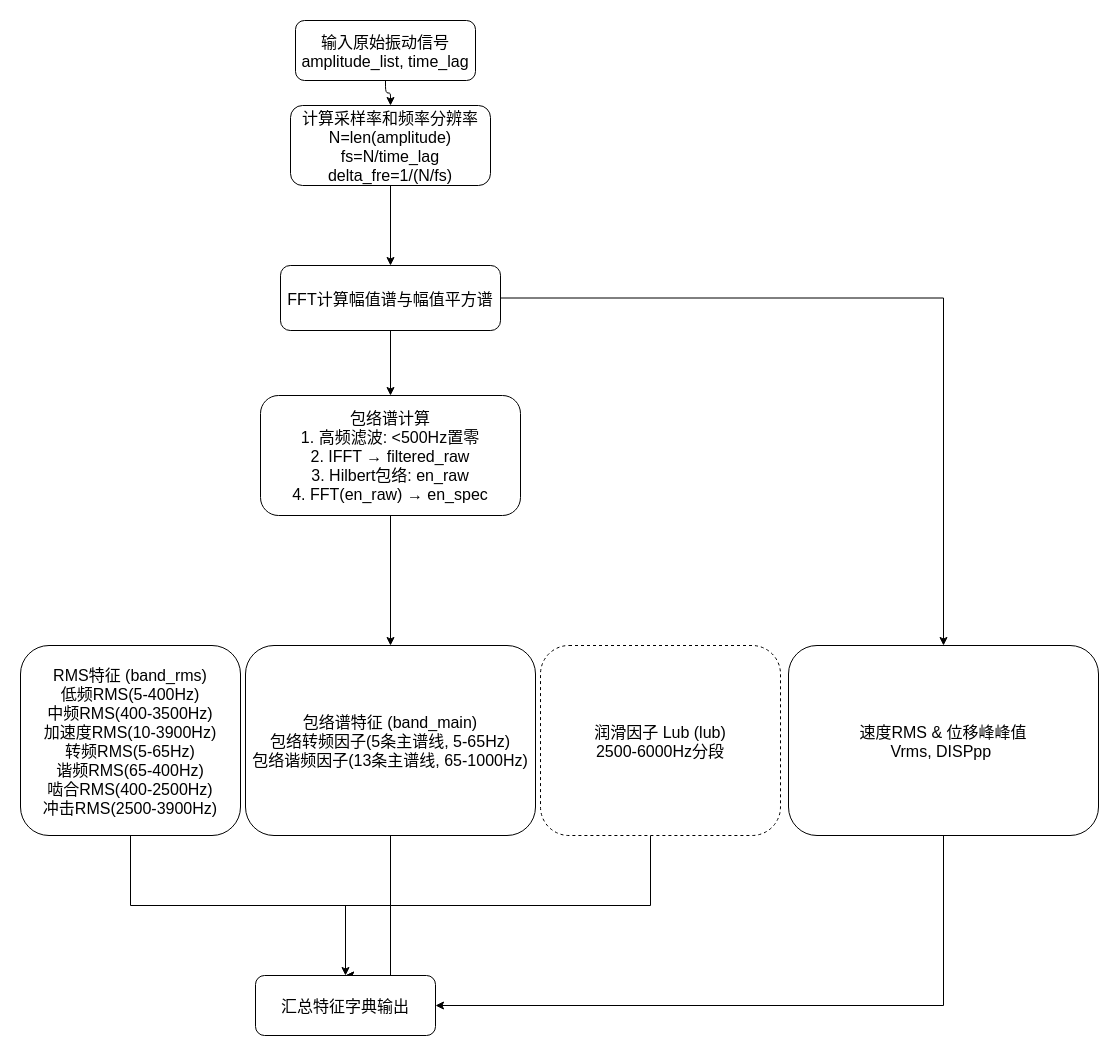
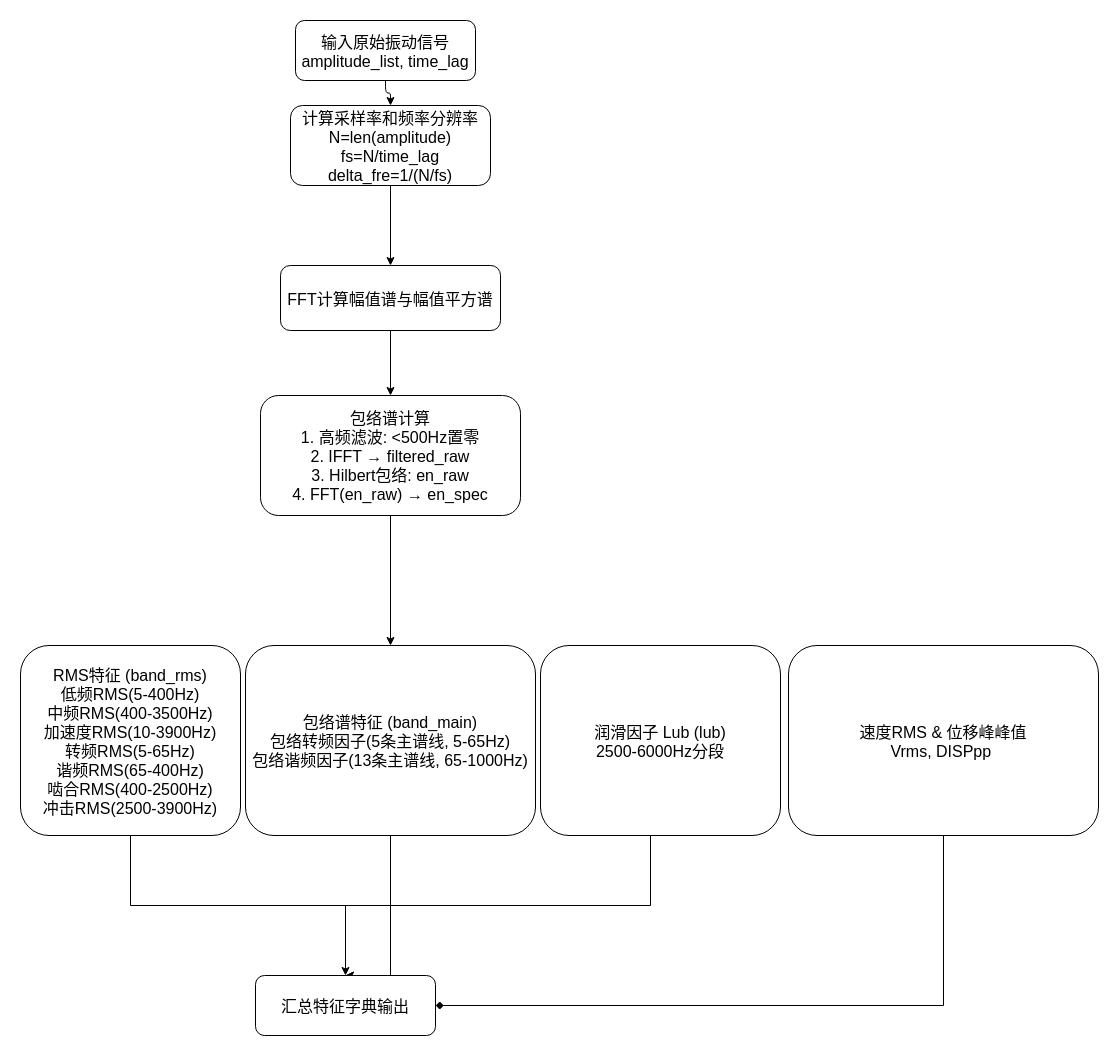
  <mxCell id="0" />
  <mxCell id="1" parent="0" />
  <mxCell id="2" value="输入原始振动信号 &#10;amplitude_list, time_lag" style="rounded=1;fontSize=16;" parent="1" vertex="1"><mxGeometry x="295" y="20" width="180" height="60" as="geometry" /></mxCell>
  <mxCell id="3" value="计算采样率和频率分辨率 &#10;N=len(amplitude) &#10;fs=N/time_lag &#10;delta_fre=1/(N/fs)" style="rounded=1;fontSize=16;" parent="1" vertex="1"><mxGeometry x="290" y="105" width="200" height="80" as="geometry" /></mxCell>
- <mxCell id="4" style="edgeStyle=orthogonalEdgeStyle;rounded=0;orthogonalLoop=1;jettySize=auto;html=1;entryX=0.5;entryY=0;entryDx=0;entryDy=0;" parent="1" source="5" target="14" edge="1"><mxGeometry relative="1" as="geometry" /></mxCell>
  <mxCell id="5" value="FFT计算幅值谱与幅值平方谱" style="rounded=1;fontSize=16;" parent="1" vertex="1"><mxGeometry x="280" y="265" width="220" height="65" as="geometry" /></mxCell>
  <mxCell id="6" value="包络谱计算 &#10;1. 高频滤波: &lt;500Hz置零 &#10;2. IFFT → filtered_raw &#10;3. Hilbert包络: en_raw &#10;4. FFT(en_raw) → en_spec" style="rounded=1;fontSize=16;" parent="1" vertex="1"><mxGeometry x="260" y="395" width="260" height="120" as="geometry" /></mxCell>
  <mxCell id="7" style="edgeStyle=orthogonalEdgeStyle;rounded=0;orthogonalLoop=1;jettySize=auto;html=1;entryX=0.5;entryY=0;entryDx=0;entryDy=0;fontSize=16;" parent="1" source="8" target="15" edge="1"><mxGeometry relative="1" as="geometry"><Array as="points"><mxPoint x="130" y="905" /><mxPoint x="390" y="905" /></Array></mxGeometry></mxCell>
  <mxCell id="8" value="RMS特征 (band_rms) &#10;低频RMS(5-400Hz) &#10;中频RMS(400-3500Hz) &#10;加速度RMS(10-3900Hz) &#10;转频RMS(5-65Hz) &#10;谐频RMS(65-400Hz) &#10;啮合RMS(400-2500Hz) &#10;冲击RMS(2500-3900Hz)" style="rounded=1;fontSize=16;" parent="1" vertex="1"><mxGeometry x="20" y="645" width="220" height="190" as="geometry" /></mxCell>
- <mxCell id="9" style="edgeStyle=orthogonalEdgeStyle;rounded=0;orthogonalLoop=1;jettySize=auto;html=1;entryX=0.5;entryY=0;entryDx=0;entryDy=0;fontSize=16;" parent="1" source="10" target="15" edge="1"><mxGeometry relative="1" as="geometry"><Array as="points"><mxPoint x="650" y="905" /><mxPoint x="390" y="905" /></Array></mxGeometry></mxCell>
- <mxCell id="10" value="润滑因子 Lub (lub) &#10;2500-6000Hz分段" style="rounded=1;fontSize=16;dashed=1;" parent="1" vertex="1"><mxGeometry x="540" y="645" width="240" height="190" as="geometry" /></mxCell>
+ <mxCell id="9" style="edgeStyle=orthogonalEdgeStyle;rounded=0;orthogonalLoop=1;jettySize=auto;html=1;entryX=0.5;entryY=0;entryDx=0;entryDy=0;fontSize=16;endArrow=open;" parent="1" source="10" target="15" edge="1"><mxGeometry relative="1" as="geometry"><Array as="points"><mxPoint x="650" y="905" /><mxPoint x="390" y="905" /></Array></mxGeometry></mxCell>
+ <mxCell id="10" value="润滑因子 Lub (lub) &#10;2500-6000Hz分段" style="rounded=1;fontSize=16;" parent="1" vertex="1"><mxGeometry x="540" y="645" width="240" height="190" as="geometry" /></mxCell>
  <mxCell id="11" style="edgeStyle=orthogonalEdgeStyle;rounded=0;orthogonalLoop=1;jettySize=auto;html=1;entryX=0.5;entryY=0;entryDx=0;entryDy=0;fontSize=16;" parent="1" source="12" target="15" edge="1"><mxGeometry relative="1" as="geometry" /></mxCell>
  <mxCell id="12" value="包络谱特征 (band_main) &#10;包络转频因子(5条主谱线, 5-65Hz) &#10;包络谐频因子(13条主谱线, 65-1000Hz)" style="rounded=1;fontSize=16;" parent="1" vertex="1"><mxGeometry x="245" y="645" width="290" height="190" as="geometry" /></mxCell>
- <mxCell id="13" style="edgeStyle=orthogonalEdgeStyle;rounded=0;orthogonalLoop=1;jettySize=auto;html=1;exitX=0.5;exitY=1;exitDx=0;exitDy=0;entryX=1;entryY=0.5;entryDx=0;entryDy=0;" parent="1" source="14" target="15" edge="1"><mxGeometry relative="1" as="geometry" /></mxCell>
+ <mxCell id="13" style="edgeStyle=orthogonalEdgeStyle;rounded=0;orthogonalLoop=1;jettySize=auto;html=1;exitX=0.5;exitY=1;exitDx=0;exitDy=0;entryX=1;entryY=0.5;entryDx=0;entryDy=0;endArrow=diamond;" parent="1" source="14" target="15" edge="1"><mxGeometry relative="1" as="geometry" /></mxCell>
  <mxCell id="14" value="速度RMS &amp; 位移峰峰值 &#10;Vrms, DISPpp " style="rounded=1;fontSize=16;" parent="1" vertex="1"><mxGeometry x="788" y="645" width="310" height="190" as="geometry" /></mxCell>
  <mxCell id="15" value="汇总特征字典输出" style="rounded=1;fontSize=16;" parent="1" vertex="1"><mxGeometry x="255" y="975" width="180" height="60" as="geometry" /></mxCell>
  <mxCell id="16" style="edgeStyle=orthogonalEdgeStyle;endArrow=classic;fontSize=16;" parent="1" source="2" target="3" edge="1"><mxGeometry relative="1" as="geometry" /></mxCell>
  <mxCell id="17" style="edgeStyle=orthogonalEdgeStyle;endArrow=classic;fontSize=16;" parent="1" source="3" target="5" edge="1"><mxGeometry relative="1" as="geometry" /></mxCell>
  <mxCell id="18" style="edgeStyle=orthogonalEdgeStyle;endArrow=classic;fontSize=16;" parent="1" source="5" target="6" edge="1"><mxGeometry relative="1" as="geometry" /></mxCell>
  <mxCell id="19" style="edgeStyle=orthogonalEdgeStyle;endArrow=classic;fontSize=16;" parent="1" source="6" target="12" edge="1"><mxGeometry relative="1" as="geometry" /></mxCell>
